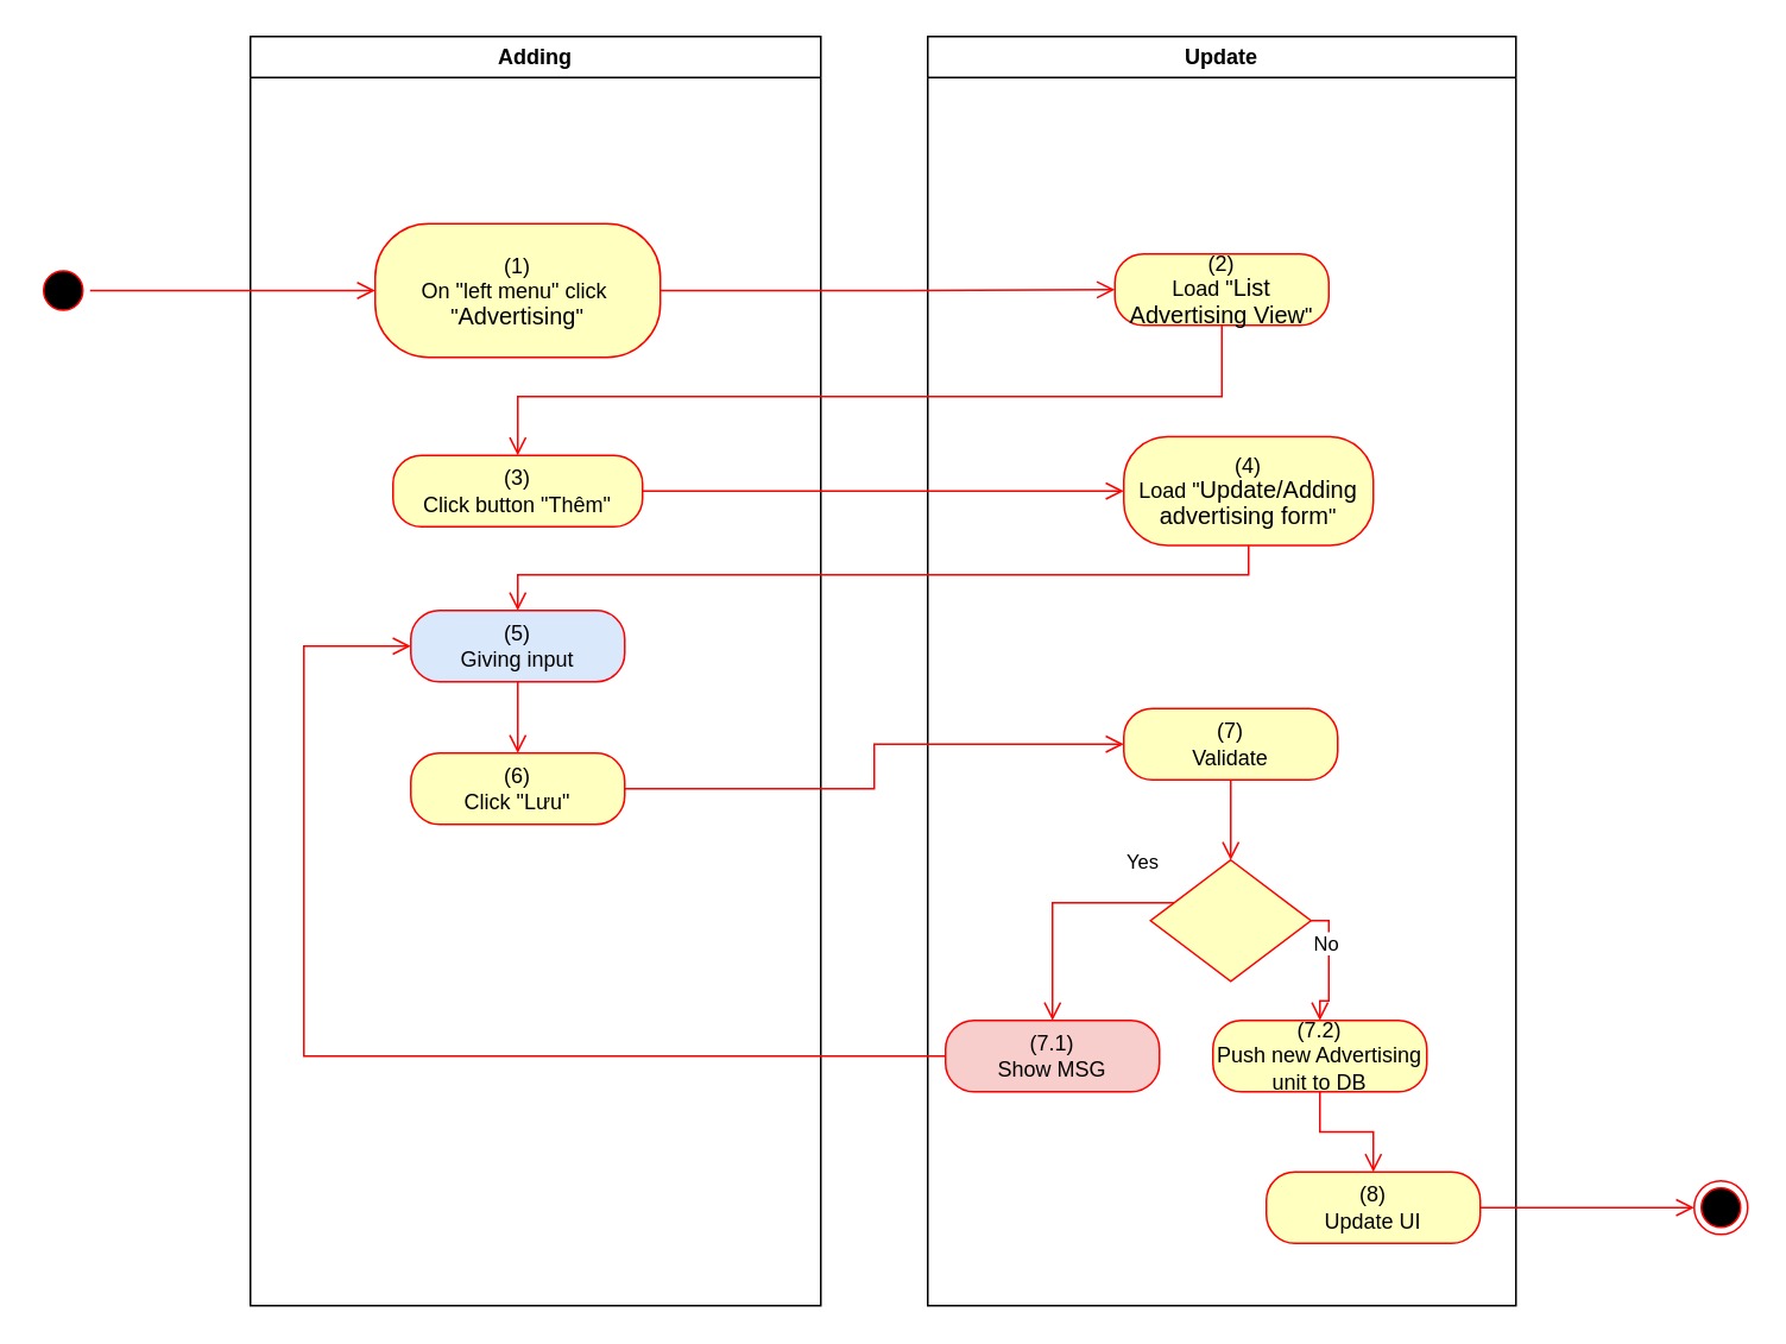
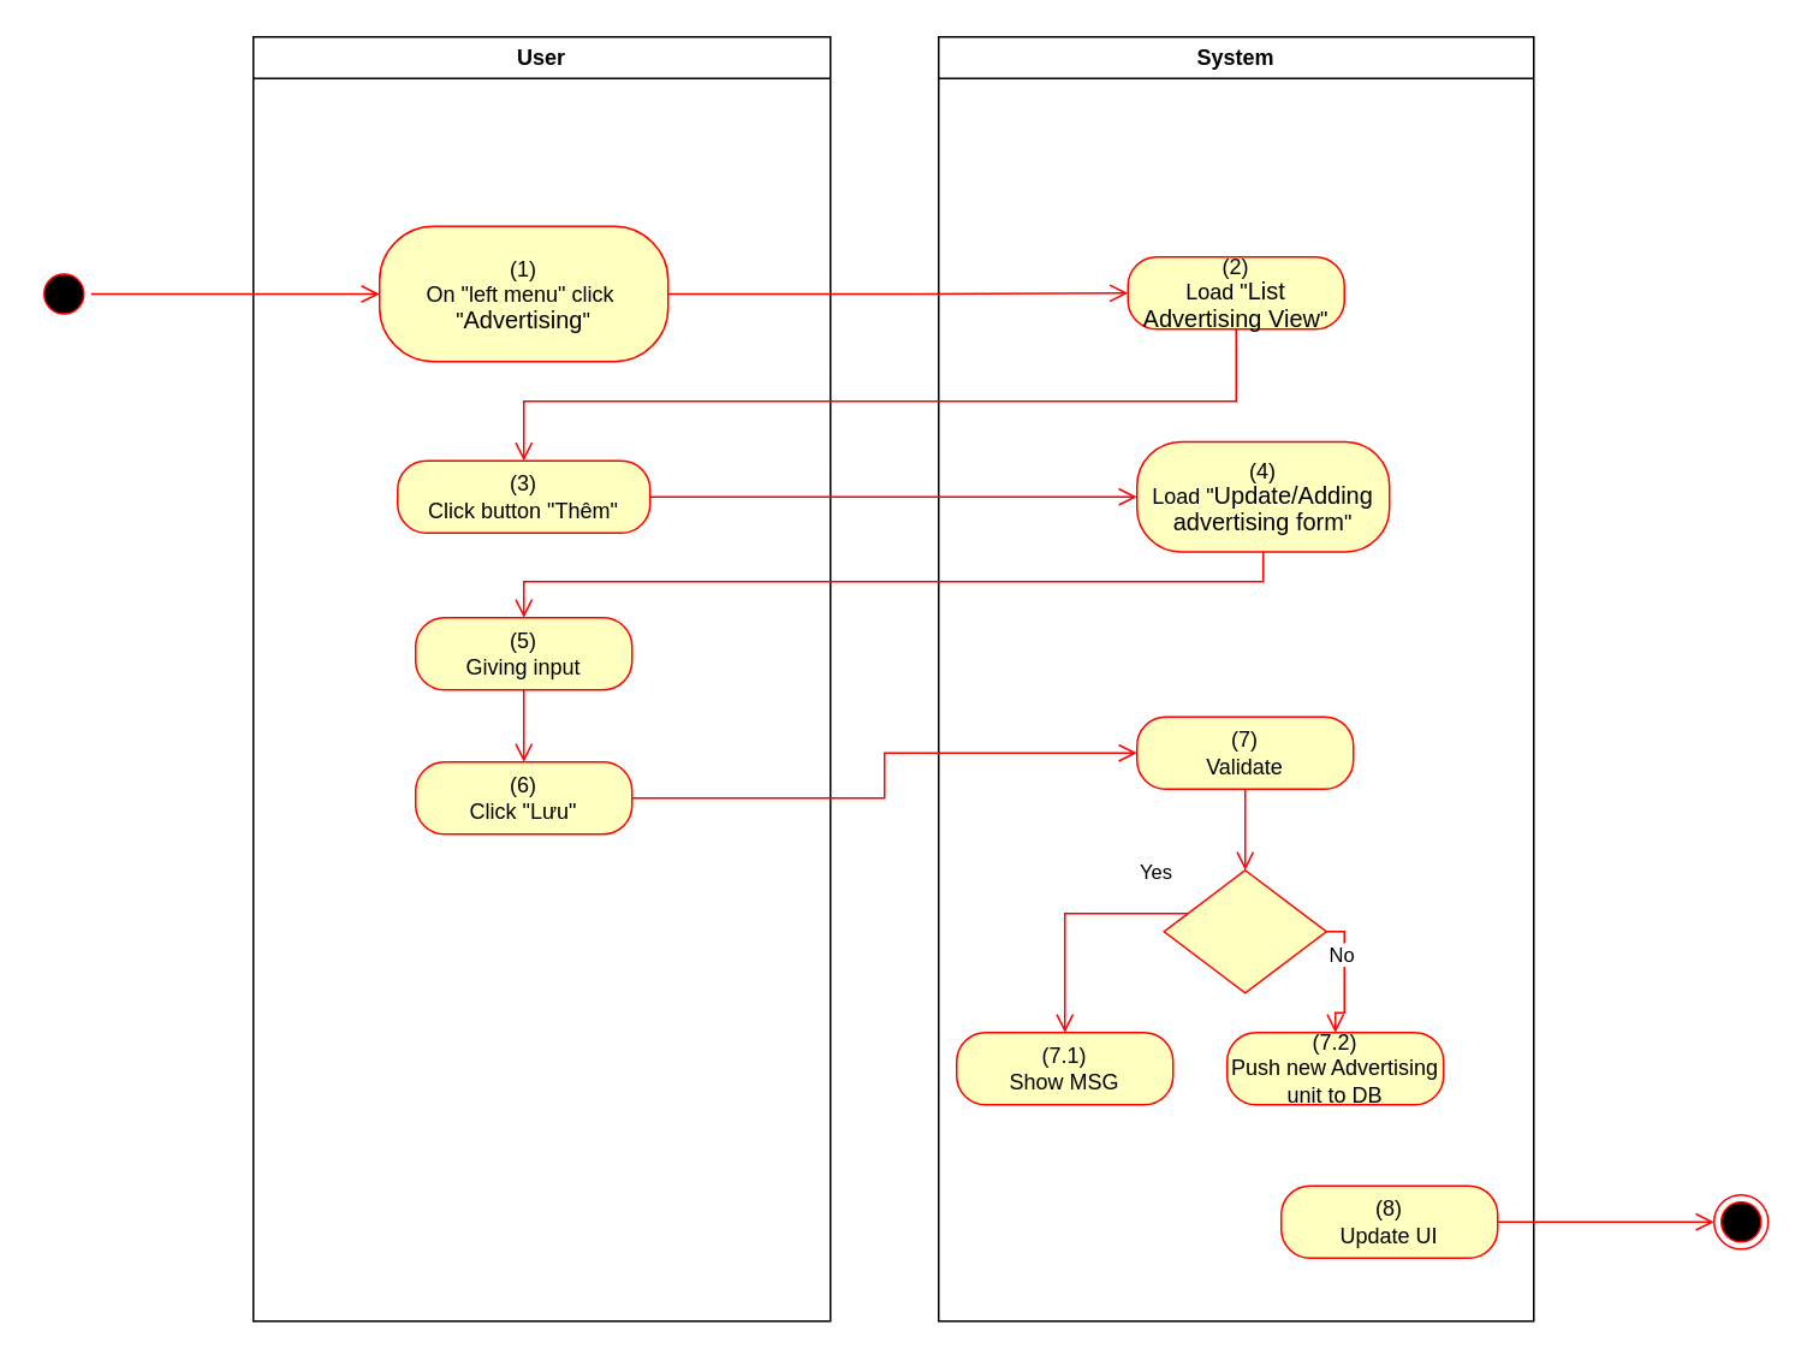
  <mxCell id="0" />
  <mxCell id="1" parent="0" />
- <mxCell id="2" value="Adding" style="swimlane;whiteSpace=wrap" vertex="1" parent="1"><mxGeometry x="140" y="20" width="320" height="712" as="geometry"><mxRectangle x="120" y="128" width="60" height="23" as="alternateBounds" /></mxGeometry></mxCell>
+ <mxCell id="2" value="User" style="swimlane;whiteSpace=wrap" vertex="1" parent="1"><mxGeometry x="140" y="20" width="320" height="712" as="geometry"><mxRectangle x="120" y="128" width="60" height="23" as="alternateBounds" /></mxGeometry></mxCell>
  <mxCell id="3" value="&lt;span&gt;(1)&lt;/span&gt;&lt;br style=&quot;padding: 0px ; margin: 0px&quot;&gt;&lt;span&gt;On &quot;left menu&quot; click&amp;nbsp;&lt;/span&gt;&lt;br style=&quot;padding: 0px ; margin: 0px&quot;&gt;&lt;span&gt;&quot;&lt;/span&gt;&lt;span lang=&quot;EN-GB&quot; style=&quot;font-size: 10.0pt ; line-height: 107% ; font-family: &amp;#34;arial&amp;#34; , sans-serif&quot;&gt;Advertising&lt;/span&gt;&lt;span&gt;&quot;&lt;/span&gt;" style="rounded=1;whiteSpace=wrap;html=1;arcSize=40;fontColor=#000000;fillColor=#ffffc0;strokeColor=#ff0000;" vertex="1" parent="2"><mxGeometry x="70" y="105" width="160" height="75" as="geometry" /></mxCell>
  <mxCell id="4" value="(3)&lt;br&gt;Click button &quot;Thêm&quot;" style="rounded=1;whiteSpace=wrap;html=1;arcSize=40;fontColor=#000000;fillColor=#ffffc0;strokeColor=#ff0000;" vertex="1" parent="2"><mxGeometry x="80" y="235" width="140" height="40" as="geometry" /></mxCell>
  <mxCell id="5" value="(6)&lt;br&gt;Click &quot;Lưu&quot;" style="rounded=1;whiteSpace=wrap;html=1;arcSize=40;fontColor=#000000;fillColor=#ffffc0;strokeColor=#ff0000;" vertex="1" parent="2"><mxGeometry x="90" y="402" width="120" height="40" as="geometry" /></mxCell>
- <mxCell id="6" value="(5)&lt;br&gt;Giving input" style="rounded=1;whiteSpace=wrap;html=1;arcSize=40;fontColor=#000000;fillColor=#dae8fc;strokeColor=#ff0000;" vertex="1" parent="2"><mxGeometry x="90" y="322" width="120" height="40" as="geometry" /></mxCell>
+ <mxCell id="6" value="(5)&lt;br&gt;Giving input" style="rounded=1;whiteSpace=wrap;html=1;arcSize=40;fontColor=#000000;fillColor=#ffffc0;strokeColor=#ff0000;" vertex="1" parent="2"><mxGeometry x="90" y="322" width="120" height="40" as="geometry" /></mxCell>
  <mxCell id="7" value="" style="edgeStyle=orthogonalEdgeStyle;html=1;verticalAlign=bottom;endArrow=open;endSize=8;strokeColor=#ff0000;rounded=0;entryX=0.5;entryY=0;entryDx=0;entryDy=0;" edge="1" parent="2" source="6" target="5"><mxGeometry relative="1" as="geometry"><mxPoint x="330" y="402" as="targetPoint" /></mxGeometry></mxCell>
- <mxCell id="8" value="Update" style="swimlane;whiteSpace=wrap;startSize=23;" vertex="1" parent="1"><mxGeometry x="520" y="20" width="330" height="712" as="geometry" /></mxCell>
+ <mxCell id="8" value="System" style="swimlane;whiteSpace=wrap;startSize=23;" vertex="1" parent="1"><mxGeometry x="520" y="20" width="330" height="712" as="geometry" /></mxCell>
  <mxCell id="9" value="(2)&lt;br&gt;Load &quot;&lt;span lang=&quot;EN-GB&quot; style=&quot;font-size: 10.0pt ; line-height: 107% ; font-family: &amp;#34;arial&amp;#34; , sans-serif&quot;&gt;List Advertising View&lt;/span&gt;&quot;" style="rounded=1;whiteSpace=wrap;html=1;arcSize=40;fontColor=#000000;fillColor=#ffffc0;strokeColor=#ff0000;" vertex="1" parent="8"><mxGeometry x="105" y="122" width="120" height="40" as="geometry" /></mxCell>
  <mxCell id="10" value="(7)&lt;br&gt;Validate" style="rounded=1;whiteSpace=wrap;html=1;arcSize=40;fontColor=#000000;fillColor=#ffffc0;strokeColor=#ff0000;" vertex="1" parent="8"><mxGeometry x="110" y="377" width="120" height="40" as="geometry" /></mxCell>
  <mxCell id="11" value="" style="edgeStyle=orthogonalEdgeStyle;html=1;verticalAlign=bottom;endArrow=open;endSize=8;strokeColor=#ff0000;rounded=0;entryX=0.5;entryY=0;entryDx=0;entryDy=0;" edge="1" parent="8" source="10" target="12"><mxGeometry relative="1" as="geometry"><mxPoint x="165" y="442" as="targetPoint" /></mxGeometry></mxCell>
  <mxCell id="12" value="" style="rhombus;whiteSpace=wrap;html=1;fillColor=#ffffc0;strokeColor=#ff0000;" vertex="1" parent="8"><mxGeometry x="125" y="462" width="90" height="68" as="geometry" /></mxCell>
  <mxCell id="13" value="No" style="edgeStyle=orthogonalEdgeStyle;html=1;align=left;verticalAlign=top;endArrow=open;endSize=8;strokeColor=#ff0000;rounded=0;exitX=1;exitY=0.5;exitDx=0;exitDy=0;" edge="1" parent="8" source="12" target="14"><mxGeometry x="-1" relative="1" as="geometry"><mxPoint x="170" y="552" as="targetPoint" /></mxGeometry></mxCell>
  <mxCell id="14" value="(7.2)&lt;br&gt;Push new Advertising unit to DB" style="rounded=1;whiteSpace=wrap;html=1;arcSize=40;fontColor=#000000;fillColor=#ffffc0;strokeColor=#ff0000;" vertex="1" parent="8"><mxGeometry x="160" y="552" width="120" height="40" as="geometry" /></mxCell>
  <mxCell id="15" value="(8)&lt;br&gt;Update UI" style="rounded=1;whiteSpace=wrap;html=1;arcSize=40;fontColor=#000000;fillColor=#ffffc0;strokeColor=#ff0000;" vertex="1" parent="8"><mxGeometry x="190" y="637" width="120" height="40" as="geometry" /></mxCell>
- <mxCell id="16" value="" style="edgeStyle=orthogonalEdgeStyle;html=1;verticalAlign=bottom;endArrow=open;endSize=8;strokeColor=#ff0000;rounded=0;exitX=0.5;exitY=1;exitDx=0;exitDy=0;entryX=0.5;entryY=0;entryDx=0;entryDy=0;" edge="1" parent="8" source="14" target="15"><mxGeometry relative="1" as="geometry"><mxPoint x="170" y="642" as="targetPoint" /></mxGeometry></mxCell>
- <mxCell id="17" value="(7.1)&lt;br&gt;Show MSG" style="rounded=1;whiteSpace=wrap;html=1;arcSize=40;fontColor=#000000;fillColor=#f8cecc;strokeColor=#ff0000;" vertex="1" parent="8"><mxGeometry x="10" y="552" width="120" height="40" as="geometry" /></mxCell>
+ <mxCell id="17" value="(7.1)&lt;br&gt;Show MSG" style="rounded=1;whiteSpace=wrap;html=1;arcSize=40;fontColor=#000000;fillColor=#ffffc0;strokeColor=#ff0000;" vertex="1" parent="8"><mxGeometry x="10" y="552" width="120" height="40" as="geometry" /></mxCell>
  <mxCell id="18" value="Yes" style="edgeStyle=orthogonalEdgeStyle;html=1;align=left;verticalAlign=bottom;endArrow=open;endSize=8;strokeColor=#ff0000;rounded=0;entryX=0.5;entryY=0;entryDx=0;entryDy=0;" edge="1" parent="8" source="12" target="17"><mxGeometry x="-0.579" y="-14" relative="1" as="geometry"><mxPoint x="70" y="552" as="targetPoint" /><Array as="points"><mxPoint x="70" y="486" /></Array><mxPoint as="offset" /></mxGeometry></mxCell>
  <mxCell id="19" value="(4)&lt;br&gt;Load &quot;&lt;span lang=&quot;EN-GB&quot; style=&quot;font-size: 10.0pt ; line-height: 107% ; font-family: &amp;#34;arial&amp;#34; , sans-serif&quot;&gt;Update/Adding&lt;br/&gt;advertising form&lt;/span&gt;&quot;" style="rounded=1;whiteSpace=wrap;html=1;arcSize=40;fontColor=#000000;fillColor=#ffffc0;strokeColor=#ff0000;" vertex="1" parent="8"><mxGeometry x="110" y="224.5" width="140" height="61" as="geometry" /></mxCell>
  <mxCell id="20" value="" style="ellipse;html=1;shape=startState;fillColor=#000000;strokeColor=#ff0000;" vertex="1" parent="1"><mxGeometry x="20" y="147.5" width="30" height="30" as="geometry" /></mxCell>
  <mxCell id="21" value="" style="edgeStyle=orthogonalEdgeStyle;html=1;verticalAlign=bottom;endArrow=open;endSize=8;strokeColor=#ff0000;rounded=0;entryX=0;entryY=0.5;entryDx=0;entryDy=0;" edge="1" parent="1" source="20" target="3"><mxGeometry relative="1" as="geometry"><mxPoint x="200" y="145" as="targetPoint" /></mxGeometry></mxCell>
  <mxCell id="22" value="" style="edgeStyle=orthogonalEdgeStyle;html=1;verticalAlign=bottom;endArrow=open;endSize=8;strokeColor=#ff0000;rounded=0;entryX=0;entryY=0.5;entryDx=0;entryDy=0;" edge="1" parent="1" source="3" target="9"><mxGeometry relative="1" as="geometry"><mxPoint x="600" y="163" as="targetPoint" /></mxGeometry></mxCell>
  <mxCell id="23" value="" style="edgeStyle=orthogonalEdgeStyle;html=1;verticalAlign=bottom;endArrow=open;endSize=8;strokeColor=#ff0000;rounded=0;entryX=0.5;entryY=0;entryDx=0;entryDy=0;" edge="1" parent="1" source="9" target="4"><mxGeometry relative="1" as="geometry"><mxPoint x="685" y="242" as="targetPoint" /><Array as="points"><mxPoint x="685" y="222" /><mxPoint x="290" y="222" /></Array></mxGeometry></mxCell>
  <mxCell id="24" value="" style="edgeStyle=orthogonalEdgeStyle;html=1;verticalAlign=bottom;endArrow=open;endSize=8;strokeColor=#ff0000;rounded=0;entryX=0;entryY=0.5;entryDx=0;entryDy=0;" edge="1" parent="1" source="5" target="10"><mxGeometry relative="1" as="geometry"><mxPoint x="280" y="462" as="targetPoint" /></mxGeometry></mxCell>
  <mxCell id="25" value="" style="ellipse;html=1;shape=endState;fillColor=#000000;strokeColor=#ff0000;" vertex="1" parent="1"><mxGeometry x="950" y="662" width="30" height="30" as="geometry" /></mxCell>
  <mxCell id="26" value="" style="edgeStyle=orthogonalEdgeStyle;html=1;verticalAlign=bottom;endArrow=open;endSize=8;strokeColor=#ff0000;rounded=0;exitX=1;exitY=0.5;exitDx=0;exitDy=0;entryX=0;entryY=0.5;entryDx=0;entryDy=0;" edge="1" parent="1" source="15" target="25"><mxGeometry relative="1" as="geometry"><mxPoint x="820" y="652" as="targetPoint" /><mxPoint x="820" y="592" as="sourcePoint" /></mxGeometry></mxCell>
- <mxCell id="27" value="" style="edgeStyle=orthogonalEdgeStyle;html=1;verticalAlign=bottom;endArrow=open;endSize=8;strokeColor=#ff0000;rounded=0;entryX=0;entryY=0.5;entryDx=0;entryDy=0;" edge="1" parent="1" source="17" target="6"><mxGeometry relative="1" as="geometry"><mxPoint x="590" y="672" as="targetPoint" /><Array as="points"><mxPoint x="170" y="592" /><mxPoint x="170" y="362" /></Array></mxGeometry></mxCell>
  <mxCell id="28" value="" style="edgeStyle=orthogonalEdgeStyle;html=1;verticalAlign=bottom;endArrow=open;endSize=8;strokeColor=#ff0000;rounded=0;entryX=0;entryY=0.5;entryDx=0;entryDy=0;" edge="1" parent="1" source="4" target="19"><mxGeometry relative="1" as="geometry"><mxPoint x="280" y="355" as="targetPoint" /></mxGeometry></mxCell>
  <mxCell id="29" value="" style="edgeStyle=orthogonalEdgeStyle;html=1;verticalAlign=bottom;endArrow=open;endSize=8;strokeColor=#ff0000;rounded=0;entryX=0.5;entryY=0;entryDx=0;entryDy=0;" edge="1" parent="1" source="19" target="6"><mxGeometry relative="1" as="geometry"><mxPoint x="690" y="352" as="targetPoint" /><Array as="points"><mxPoint x="700" y="322" /><mxPoint x="290" y="322" /></Array></mxGeometry></mxCell>
